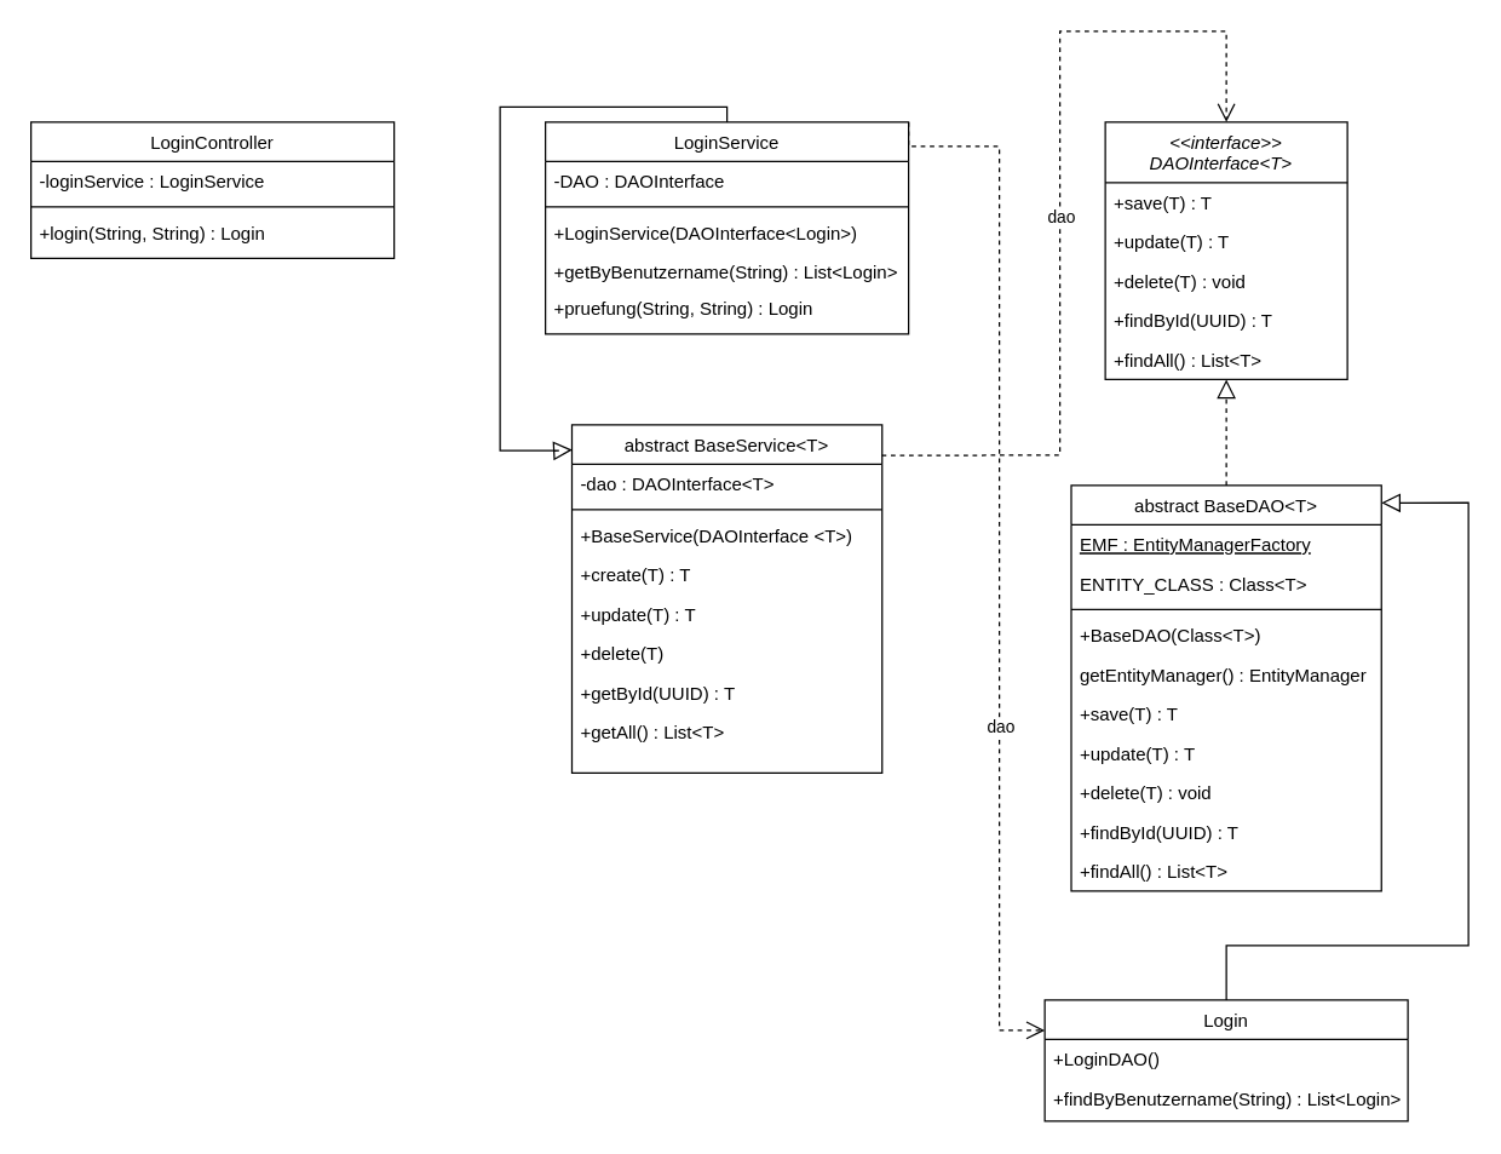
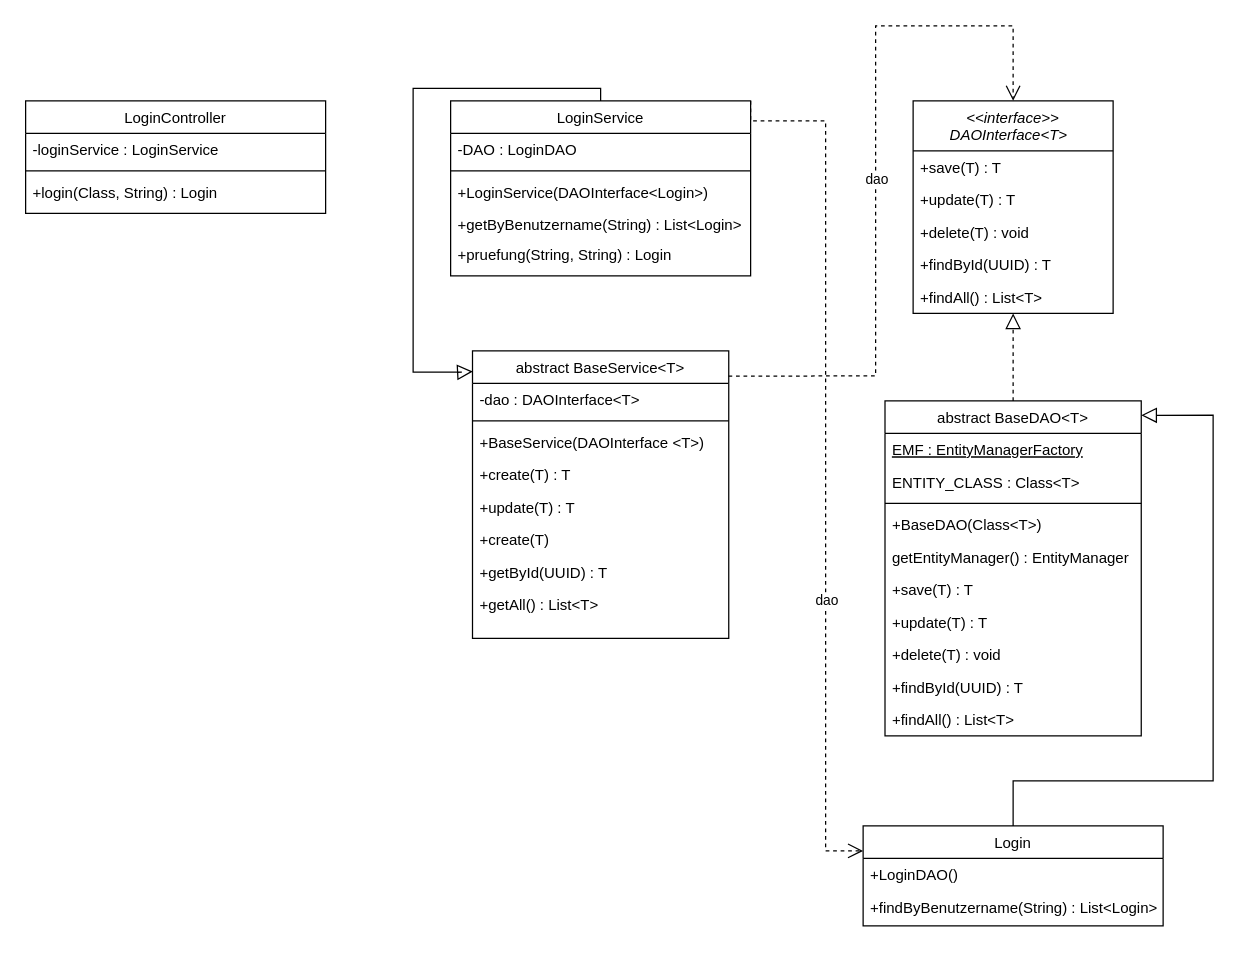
  <mxCell id="0" />
  <mxCell id="1" parent="0" />
  <mxCell id="2" value="&lt;&lt;interface&gt;&gt;&#10;DAOInterface&lt;T&gt;  " style="swimlane;fontStyle=2;align=center;verticalAlign=top;childLayout=stackLayout;horizontal=1;startSize=40;horizontalStack=0;resizeParent=1;resizeLast=0;collapsible=1;marginBottom=0;rounded=0;shadow=0;strokeWidth=1;" parent="1" vertex="1"><mxGeometry x="730" y="80" width="160" height="170" as="geometry"><mxRectangle x="230" y="140" width="160" height="26" as="alternateBounds" /></mxGeometry></mxCell>
  <mxCell id="3" value="+save(T) : T" style="text;align=left;verticalAlign=top;spacingLeft=4;spacingRight=4;overflow=hidden;rotatable=0;points=[[0,0.5],[1,0.5]];portConstraint=eastwest;" parent="2" vertex="1"><mxGeometry y="40" width="160" height="26" as="geometry" /></mxCell>
  <mxCell id="4" value="+update(T) : T" style="text;align=left;verticalAlign=top;spacingLeft=4;spacingRight=4;overflow=hidden;rotatable=0;points=[[0,0.5],[1,0.5]];portConstraint=eastwest;" vertex="1" parent="2"><mxGeometry y="66" width="160" height="26" as="geometry" /></mxCell>
  <mxCell id="5" value="+delete(T) : void" style="text;align=left;verticalAlign=top;spacingLeft=4;spacingRight=4;overflow=hidden;rotatable=0;points=[[0,0.5],[1,0.5]];portConstraint=eastwest;" vertex="1" parent="2"><mxGeometry y="92" width="160" height="26" as="geometry" /></mxCell>
  <mxCell id="6" value="+findById(UUID) : T" style="text;align=left;verticalAlign=top;spacingLeft=4;spacingRight=4;overflow=hidden;rotatable=0;points=[[0,0.5],[1,0.5]];portConstraint=eastwest;" vertex="1" parent="2"><mxGeometry y="118" width="160" height="26" as="geometry" /></mxCell>
  <mxCell id="7" value="+findAll() : List&lt;T&gt;" style="text;align=left;verticalAlign=top;spacingLeft=4;spacingRight=4;overflow=hidden;rotatable=0;points=[[0,0.5],[1,0.5]];portConstraint=eastwest;" vertex="1" parent="2"><mxGeometry y="144" width="160" height="26" as="geometry" /></mxCell>
  <mxCell id="8" value="abstract BaseDAO&lt;T&gt;" style="swimlane;fontStyle=0;align=center;verticalAlign=top;childLayout=stackLayout;horizontal=1;startSize=26;horizontalStack=0;resizeParent=1;resizeLast=0;collapsible=1;marginBottom=0;rounded=0;shadow=0;strokeWidth=1;" parent="1" vertex="1"><mxGeometry x="707.5" y="320" width="205" height="268" as="geometry"><mxRectangle x="130" y="380" width="160" height="26" as="alternateBounds" /></mxGeometry></mxCell>
  <mxCell id="9" value="EMF : EntityManagerFactory" style="text;align=left;verticalAlign=top;spacingLeft=4;spacingRight=4;overflow=hidden;rotatable=0;points=[[0,0.5],[1,0.5]];portConstraint=eastwest;fontStyle=4" parent="8" vertex="1"><mxGeometry y="26" width="205" height="26" as="geometry" /></mxCell>
  <mxCell id="10" value="ENTITY_CLASS : Class&lt;T&gt;" style="text;align=left;verticalAlign=top;spacingLeft=4;spacingRight=4;overflow=hidden;rotatable=0;points=[[0,0.5],[1,0.5]];portConstraint=eastwest;rounded=0;shadow=0;html=0;" parent="8" vertex="1"><mxGeometry y="52" width="205" height="26" as="geometry" /></mxCell>
  <mxCell id="11" value="" style="line;html=1;strokeWidth=1;align=left;verticalAlign=middle;spacingTop=-1;spacingLeft=3;spacingRight=3;rotatable=0;labelPosition=right;points=[];portConstraint=eastwest;" parent="8" vertex="1"><mxGeometry y="78" width="205" height="8" as="geometry" /></mxCell>
  <mxCell id="12" value="+BaseDAO(Class&lt;T&gt;)" style="text;align=left;verticalAlign=top;spacingLeft=4;spacingRight=4;overflow=hidden;rotatable=0;points=[[0,0.5],[1,0.5]];portConstraint=eastwest;" parent="8" vertex="1"><mxGeometry y="86" width="205" height="26" as="geometry" /></mxCell>
  <mxCell id="13" value="getEntityManager() : EntityManager " style="text;align=left;verticalAlign=top;spacingLeft=4;spacingRight=4;overflow=hidden;rotatable=0;points=[[0,0.5],[1,0.5]];portConstraint=eastwest;" vertex="1" parent="8"><mxGeometry y="112" width="205" height="26" as="geometry" /></mxCell>
  <mxCell id="14" value="+save(T) : T" style="text;align=left;verticalAlign=top;spacingLeft=4;spacingRight=4;overflow=hidden;rotatable=0;points=[[0,0.5],[1,0.5]];portConstraint=eastwest;" vertex="1" parent="8"><mxGeometry y="138" width="205" height="26" as="geometry" /></mxCell>
  <mxCell id="15" value="+update(T) : T" style="text;align=left;verticalAlign=top;spacingLeft=4;spacingRight=4;overflow=hidden;rotatable=0;points=[[0,0.5],[1,0.5]];portConstraint=eastwest;" vertex="1" parent="8"><mxGeometry y="164" width="205" height="26" as="geometry" /></mxCell>
  <mxCell id="16" value="+delete(T) : void" style="text;align=left;verticalAlign=top;spacingLeft=4;spacingRight=4;overflow=hidden;rotatable=0;points=[[0,0.5],[1,0.5]];portConstraint=eastwest;" vertex="1" parent="8"><mxGeometry y="190" width="205" height="26" as="geometry" /></mxCell>
  <mxCell id="17" value="+findById(UUID) : T" style="text;align=left;verticalAlign=top;spacingLeft=4;spacingRight=4;overflow=hidden;rotatable=0;points=[[0,0.5],[1,0.5]];portConstraint=eastwest;" vertex="1" parent="8"><mxGeometry y="216" width="205" height="26" as="geometry" /></mxCell>
  <mxCell id="18" value="+findAll() : List&lt;T&gt;" style="text;align=left;verticalAlign=top;spacingLeft=4;spacingRight=4;overflow=hidden;rotatable=0;points=[[0,0.5],[1,0.5]];portConstraint=eastwest;" vertex="1" parent="8"><mxGeometry y="242" width="205" height="26" as="geometry" /></mxCell>
  <mxCell id="19" value="" style="endArrow=block;endSize=10;endFill=0;shadow=0;strokeWidth=1;rounded=0;curved=0;edgeStyle=elbowEdgeStyle;elbow=vertical;dashed=1;" parent="1" source="8" target="2" edge="1"><mxGeometry width="160" relative="1" as="geometry"><mxPoint x="360" y="173" as="sourcePoint" /><mxPoint x="360" y="173" as="targetPoint" /></mxGeometry></mxCell>
  <mxCell id="20" value="abstract BaseService&lt;T&gt;" style="swimlane;fontStyle=0;align=center;verticalAlign=top;childLayout=stackLayout;horizontal=1;startSize=26;horizontalStack=0;resizeParent=1;resizeLast=0;collapsible=1;marginBottom=0;rounded=0;shadow=0;strokeWidth=1;" vertex="1" parent="1"><mxGeometry x="377.5" y="280" width="205" height="230" as="geometry"><mxRectangle x="130" y="380" width="160" height="26" as="alternateBounds" /></mxGeometry></mxCell>
  <mxCell id="21" value="-dao : DAOInterface&lt;T&gt;" style="text;align=left;verticalAlign=top;spacingLeft=4;spacingRight=4;overflow=hidden;rotatable=0;points=[[0,0.5],[1,0.5]];portConstraint=eastwest;fontStyle=0" vertex="1" parent="20"><mxGeometry y="26" width="205" height="26" as="geometry" /></mxCell>
  <mxCell id="22" value="" style="line;html=1;strokeWidth=1;align=left;verticalAlign=middle;spacingTop=-1;spacingLeft=3;spacingRight=3;rotatable=0;labelPosition=right;points=[];portConstraint=eastwest;" vertex="1" parent="20"><mxGeometry y="52" width="205" height="8" as="geometry" /></mxCell>
  <mxCell id="23" value="+BaseService(DAOInterface &lt;T&gt;)" style="text;align=left;verticalAlign=top;spacingLeft=4;spacingRight=4;overflow=hidden;rotatable=0;points=[[0,0.5],[1,0.5]];portConstraint=eastwest;" vertex="1" parent="20"><mxGeometry y="60" width="205" height="26" as="geometry" /></mxCell>
  <mxCell id="24" value="+create(T) : T" style="text;align=left;verticalAlign=top;spacingLeft=4;spacingRight=4;overflow=hidden;rotatable=0;points=[[0,0.5],[1,0.5]];portConstraint=eastwest;" vertex="1" parent="20"><mxGeometry y="86" width="205" height="26" as="geometry" /></mxCell>
  <mxCell id="25" value="+update(T) : T" style="text;align=left;verticalAlign=top;spacingLeft=4;spacingRight=4;overflow=hidden;rotatable=0;points=[[0,0.5],[1,0.5]];portConstraint=eastwest;" vertex="1" parent="20"><mxGeometry y="112" width="205" height="26" as="geometry" /></mxCell>
- <mxCell id="26" value="+delete(T)" style="text;align=left;verticalAlign=top;spacingLeft=4;spacingRight=4;overflow=hidden;rotatable=0;points=[[0,0.5],[1,0.5]];portConstraint=eastwest;" vertex="1" parent="20"><mxGeometry y="138" width="205" height="26" as="geometry" /></mxCell>
+ <mxCell id="26" value="+create(T)" style="text;align=left;verticalAlign=top;spacingLeft=4;spacingRight=4;overflow=hidden;rotatable=0;points=[[0,0.5],[1,0.5]];portConstraint=eastwest;" vertex="1" parent="20"><mxGeometry y="138" width="205" height="26" as="geometry" /></mxCell>
  <mxCell id="27" value="+getById(UUID) : T" style="text;align=left;verticalAlign=top;spacingLeft=4;spacingRight=4;overflow=hidden;rotatable=0;points=[[0,0.5],[1,0.5]];portConstraint=eastwest;" vertex="1" parent="20"><mxGeometry y="164" width="205" height="26" as="geometry" /></mxCell>
  <mxCell id="28" value="+getAll() : List&lt;T&gt;" style="text;align=left;verticalAlign=top;spacingLeft=4;spacingRight=4;overflow=hidden;rotatable=0;points=[[0,0.5],[1,0.5]];portConstraint=eastwest;" vertex="1" parent="20"><mxGeometry y="190" width="205" height="26" as="geometry" /></mxCell>
  <mxCell id="29" value="" style="endArrow=open;endSize=10;endFill=0;shadow=0;strokeWidth=1;rounded=0;edgeStyle=orthogonalEdgeStyle;elbow=horizontal;exitX=0.999;exitY=0.088;exitDx=0;exitDy=0;entryX=0.5;entryY=0;entryDx=0;entryDy=0;dashed=1;exitPerimeter=0;" edge="1" parent="1" source="20" target="2"><mxGeometry width="160" relative="1" as="geometry"><mxPoint x="730" y="151" as="sourcePoint" /><mxPoint x="520" y="-0.385" as="targetPoint" /><Array as="points"><mxPoint x="600" y="300" /><mxPoint x="700" y="300" /><mxPoint x="700" y="20" /><mxPoint x="810" y="20" /></Array></mxGeometry></mxCell>
  <mxCell id="30" value="dao" style="edgeLabel;html=1;align=center;verticalAlign=middle;resizable=0;points=[];" vertex="1" connectable="0" parent="29"><mxGeometry x="-0.03" relative="1" as="geometry"><mxPoint as="offset" /></mxGeometry></mxCell>
  <mxCell id="31" value="Login" style="swimlane;fontStyle=0;align=center;verticalAlign=top;childLayout=stackLayout;horizontal=1;startSize=26;horizontalStack=0;resizeParent=1;resizeLast=0;collapsible=1;marginBottom=0;rounded=0;shadow=0;strokeWidth=1;" vertex="1" parent="1"><mxGeometry x="690" y="660" width="240" height="80" as="geometry"><mxRectangle x="130" y="380" width="160" height="26" as="alternateBounds" /></mxGeometry></mxCell>
  <mxCell id="32" value="+LoginDAO()" style="text;align=left;verticalAlign=top;spacingLeft=4;spacingRight=4;overflow=hidden;rotatable=0;points=[[0,0.5],[1,0.5]];portConstraint=eastwest;" vertex="1" parent="31"><mxGeometry y="26" width="240" height="26" as="geometry" /></mxCell>
  <mxCell id="33" value="+findByBenutzername(String) : List&lt;Login&gt;" style="text;align=left;verticalAlign=top;spacingLeft=4;spacingRight=4;overflow=hidden;rotatable=0;points=[[0,0.5],[1,0.5]];portConstraint=eastwest;" vertex="1" parent="31"><mxGeometry y="52" width="240" height="26" as="geometry" /></mxCell>
  <mxCell id="34" value="" style="endArrow=block;endSize=10;endFill=0;shadow=0;strokeWidth=1;rounded=0;edgeStyle=orthogonalEdgeStyle;elbow=vertical;exitX=0.5;exitY=0;exitDx=0;exitDy=0;entryX=1;entryY=0.043;entryDx=0;entryDy=0;entryPerimeter=0;" edge="1" parent="1" source="31" target="8"><mxGeometry width="160" relative="1" as="geometry"><mxPoint x="630" y="410" as="sourcePoint" /><mxPoint x="662.88" y="310" as="targetPoint" /><Array as="points"><mxPoint x="810" y="624" /><mxPoint x="970" y="624" /><mxPoint x="970" y="332" /><mxPoint x="913" y="332" /></Array></mxGeometry></mxCell>
  <mxCell id="35" value="LoginService" style="swimlane;fontStyle=0;align=center;verticalAlign=top;childLayout=stackLayout;horizontal=1;startSize=26;horizontalStack=0;resizeParent=1;resizeLast=0;collapsible=1;marginBottom=0;rounded=0;shadow=0;strokeWidth=1;" vertex="1" parent="1"><mxGeometry x="360" y="80" width="240" height="140" as="geometry"><mxRectangle x="130" y="380" width="160" height="26" as="alternateBounds" /></mxGeometry></mxCell>
- <mxCell id="36" value="-DAO : DAOInterface" style="text;align=left;verticalAlign=top;spacingLeft=4;spacingRight=4;overflow=hidden;rotatable=0;points=[[0,0.5],[1,0.5]];portConstraint=eastwest;" vertex="1" parent="35"><mxGeometry y="26" width="240" height="26" as="geometry" /></mxCell>
+ <mxCell id="36" value="-DAO : LoginDAO" style="text;align=left;verticalAlign=top;spacingLeft=4;spacingRight=4;overflow=hidden;rotatable=0;points=[[0,0.5],[1,0.5]];portConstraint=eastwest;" vertex="1" parent="35"><mxGeometry y="26" width="240" height="26" as="geometry" /></mxCell>
  <mxCell id="37" value="" style="line;html=1;strokeWidth=1;align=left;verticalAlign=middle;spacingTop=-1;spacingLeft=3;spacingRight=3;rotatable=0;labelPosition=right;points=[];portConstraint=eastwest;" vertex="1" parent="35"><mxGeometry y="52" width="240" height="8" as="geometry" /></mxCell>
  <mxCell id="38" value="+LoginService(DAOInterface&lt;Login&gt;)" style="text;align=left;verticalAlign=top;spacingLeft=4;spacingRight=4;overflow=hidden;rotatable=0;points=[[0,0.5],[1,0.5]];portConstraint=eastwest;" vertex="1" parent="35"><mxGeometry y="60" width="240" height="26" as="geometry" /></mxCell>
  <mxCell id="39" value="+getByBenutzername(String) : List&lt;Login&gt;" style="text;align=left;verticalAlign=top;spacingLeft=4;spacingRight=4;overflow=hidden;rotatable=0;points=[[0,0.5],[1,0.5]];portConstraint=eastwest;" vertex="1" parent="35"><mxGeometry y="86" width="240" height="24" as="geometry" /></mxCell>
  <mxCell id="40" value="+pruefung(String, String) : Login" style="text;align=left;verticalAlign=top;spacingLeft=4;spacingRight=4;overflow=hidden;rotatable=0;points=[[0,0.5],[1,0.5]];portConstraint=eastwest;" vertex="1" parent="35"><mxGeometry y="110" width="240" height="30" as="geometry" /></mxCell>
  <mxCell id="41" value="" style="endArrow=block;endSize=10;endFill=0;shadow=0;strokeWidth=1;rounded=0;edgeStyle=orthogonalEdgeStyle;elbow=vertical;entryX=0.001;entryY=0.072;entryDx=0;entryDy=0;exitX=0.5;exitY=0;exitDx=0;exitDy=0;entryPerimeter=0;" edge="1" parent="1" source="35" target="20"><mxGeometry width="160" relative="1" as="geometry"><mxPoint x="1143" y="70" as="sourcePoint" /><mxPoint x="840" y="70" as="targetPoint" /><Array as="points"><mxPoint x="480" y="70" /><mxPoint x="330" y="70" /><mxPoint x="330" y="297" /><mxPoint x="369" y="297" /></Array></mxGeometry></mxCell>
  <mxCell id="42" value="" style="endArrow=open;endSize=10;endFill=0;shadow=0;strokeWidth=1;rounded=0;edgeStyle=orthogonalEdgeStyle;elbow=vertical;exitX=1;exitY=0;exitDx=0;exitDy=0;dashed=1;" edge="1" parent="1" source="35"><mxGeometry width="160" relative="1" as="geometry"><mxPoint x="1220" y="110" as="sourcePoint" /><mxPoint x="690" y="680" as="targetPoint" /><Array as="points"><mxPoint x="600" y="96" /><mxPoint x="660" y="96" /><mxPoint x="660" y="680" /></Array></mxGeometry></mxCell>
  <mxCell id="43" value="dao" style="edgeLabel;html=1;align=center;verticalAlign=middle;resizable=0;points=[];" vertex="1" connectable="0" parent="42"><mxGeometry x="0.33" relative="1" as="geometry"><mxPoint as="offset" /></mxGeometry></mxCell>
  <mxCell id="44" value="LoginController" style="swimlane;fontStyle=0;align=center;verticalAlign=top;childLayout=stackLayout;horizontal=1;startSize=26;horizontalStack=0;resizeParent=1;resizeLast=0;collapsible=1;marginBottom=0;rounded=0;shadow=0;strokeWidth=1;" vertex="1" parent="1"><mxGeometry x="20" y="80" width="240" height="90" as="geometry"><mxRectangle x="130" y="380" width="160" height="26" as="alternateBounds" /></mxGeometry></mxCell>
  <mxCell id="45" value="-loginService : LoginService" style="text;align=left;verticalAlign=top;spacingLeft=4;spacingRight=4;overflow=hidden;rotatable=0;points=[[0,0.5],[1,0.5]];portConstraint=eastwest;" vertex="1" parent="44"><mxGeometry y="26" width="240" height="26" as="geometry" /></mxCell>
  <mxCell id="46" value="" style="line;html=1;strokeWidth=1;align=left;verticalAlign=middle;spacingTop=-1;spacingLeft=3;spacingRight=3;rotatable=0;labelPosition=right;points=[];portConstraint=eastwest;" vertex="1" parent="44"><mxGeometry y="52" width="240" height="8" as="geometry" /></mxCell>
- <mxCell id="47" value="+login(String, String) : Login" style="text;align=left;verticalAlign=top;spacingLeft=4;spacingRight=4;overflow=hidden;rotatable=0;points=[[0,0.5],[1,0.5]];portConstraint=eastwest;" vertex="1" parent="44"><mxGeometry y="60" width="240" height="26" as="geometry" /></mxCell>
+ <mxCell id="47" value="+login(Class, String) : Login" style="text;align=left;verticalAlign=top;spacingLeft=4;spacingRight=4;overflow=hidden;rotatable=0;points=[[0,0.5],[1,0.5]];portConstraint=eastwest;" vertex="1" parent="44"><mxGeometry y="60" width="240" height="26" as="geometry" /></mxCell>
